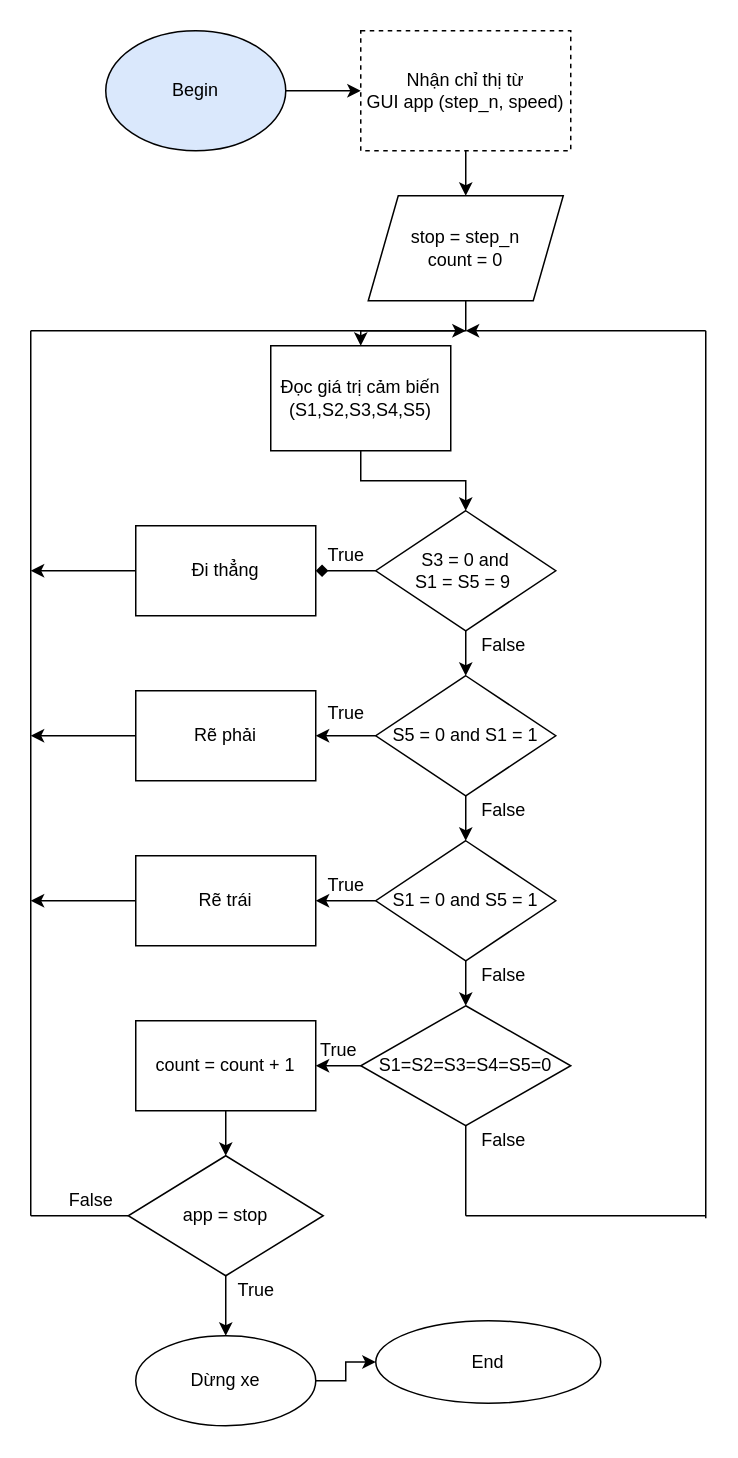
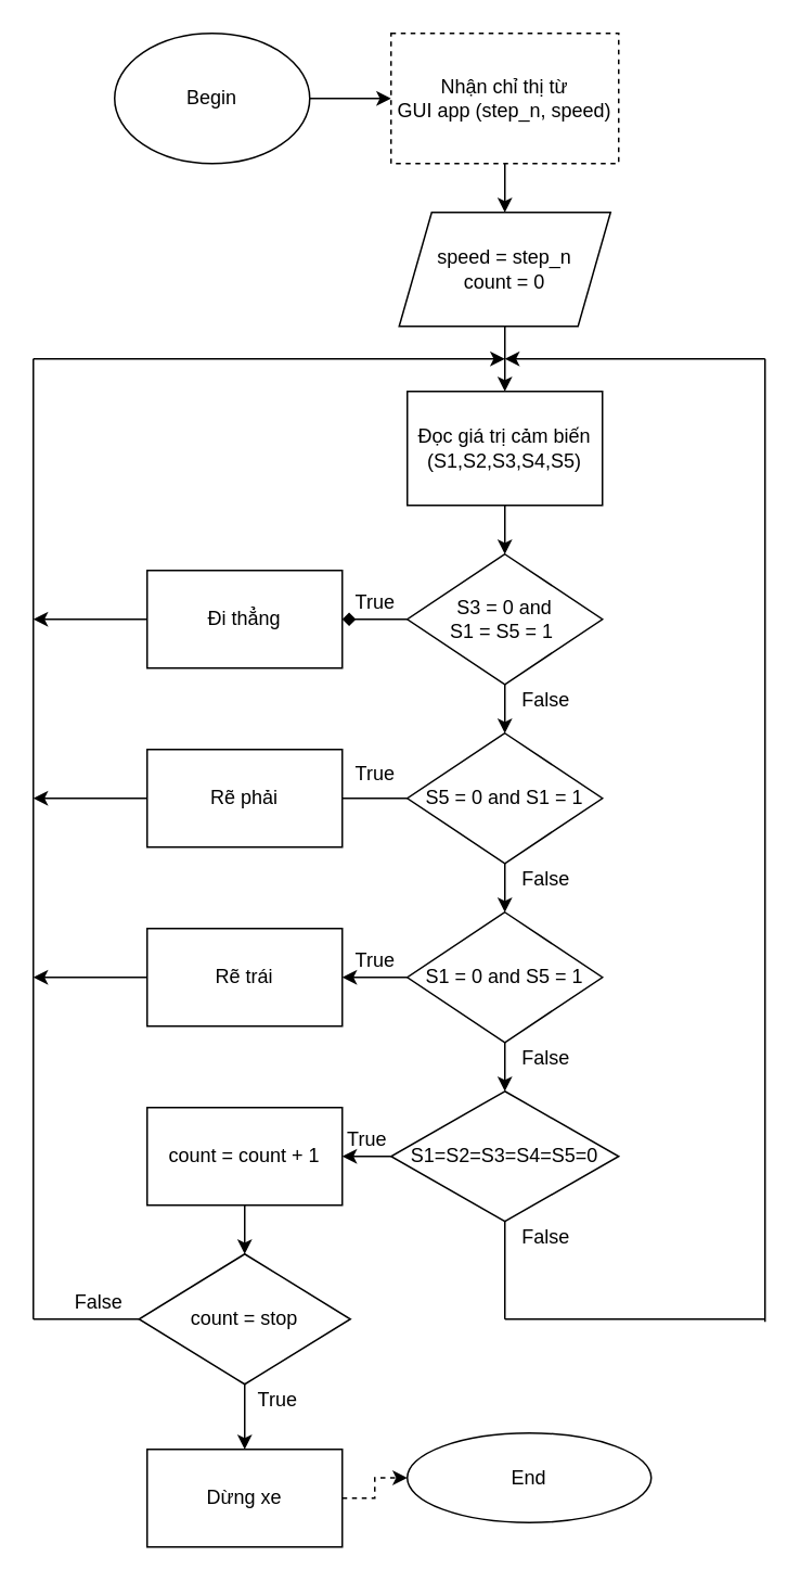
  <mxCell id="0" />
  <mxCell id="1" parent="0" />
  <mxCell id="2" value="" style="edgeStyle=orthogonalEdgeStyle;rounded=0;orthogonalLoop=1;jettySize=auto;html=1;" parent="1" source="3" target="7" edge="1"><mxGeometry relative="1" as="geometry" /></mxCell>
- <mxCell id="3" value="Begin" style="ellipse;whiteSpace=wrap;html=1;fillColor=#dae8fc;" parent="1" vertex="1"><mxGeometry x="70" y="20" width="120" height="80" as="geometry" /></mxCell>
+ <mxCell id="3" value="Begin" style="ellipse;whiteSpace=wrap;html=1;" parent="1" vertex="1"><mxGeometry x="70" y="20" width="120" height="80" as="geometry" /></mxCell>
  <mxCell id="4" value="" style="edgeStyle=orthogonalEdgeStyle;rounded=0;orthogonalLoop=1;jettySize=auto;html=1;" parent="1" source="5" target="13" edge="1"><mxGeometry relative="1" as="geometry" /></mxCell>
- <mxCell id="5" value="stop = step_n&lt;br&gt;count = 0" style="shape=parallelogram;perimeter=parallelogramPerimeter;whiteSpace=wrap;html=1;fixedSize=1;" parent="1" vertex="1"><mxGeometry x="245" y="130" width="130" height="70" as="geometry" /></mxCell>
+ <mxCell id="5" value="speed = step_n&lt;br&gt;count = 0" style="shape=parallelogram;perimeter=parallelogramPerimeter;whiteSpace=wrap;html=1;fixedSize=1;" parent="1" vertex="1"><mxGeometry x="245" y="130" width="130" height="70" as="geometry" /></mxCell>
  <mxCell id="6" value="" style="edgeStyle=orthogonalEdgeStyle;rounded=0;orthogonalLoop=1;jettySize=auto;html=1;" parent="1" source="7" target="5" edge="1"><mxGeometry relative="1" as="geometry" /></mxCell>
  <mxCell id="7" value="&lt;span&gt;Nhận chỉ thị từ&lt;/span&gt;&lt;br&gt;&lt;span&gt;GUI app (step_n, speed)&lt;/span&gt;" style="rounded=0;whiteSpace=wrap;html=1;dashed=1;" parent="1" vertex="1"><mxGeometry x="240" y="20" width="140" height="80" as="geometry" /></mxCell>
  <mxCell id="8" value="" style="edgeStyle=orthogonalEdgeStyle;rounded=0;orthogonalLoop=1;jettySize=auto;html=1;endArrow=diamond;" parent="1" source="10" target="11" edge="1"><mxGeometry relative="1" as="geometry" /></mxCell>
  <mxCell id="9" value="" style="edgeStyle=orthogonalEdgeStyle;rounded=0;orthogonalLoop=1;jettySize=auto;html=1;" parent="1" source="10" target="16" edge="1"><mxGeometry relative="1" as="geometry" /></mxCell>
- <mxCell id="10" value="S3 = 0 and&lt;br&gt;S1 = S5 = 9&amp;nbsp;" style="rhombus;whiteSpace=wrap;html=1;" parent="1" vertex="1"><mxGeometry x="250" y="340" width="120" height="80" as="geometry" /></mxCell>
+ <mxCell id="10" value="S3 = 0 and&lt;br&gt;S1 = S5 = 1&amp;nbsp;" style="rhombus;whiteSpace=wrap;html=1;" parent="1" vertex="1"><mxGeometry x="250" y="340" width="120" height="80" as="geometry" /></mxCell>
  <mxCell id="11" value="Đi thẳng" style="rounded=0;whiteSpace=wrap;html=1;" parent="1" vertex="1"><mxGeometry x="90" y="350" width="120" height="60" as="geometry" /></mxCell>
  <mxCell id="12" value="" style="edgeStyle=orthogonalEdgeStyle;rounded=0;orthogonalLoop=1;jettySize=auto;html=1;" parent="1" source="13" target="10" edge="1"><mxGeometry relative="1" as="geometry" /></mxCell>
- <mxCell id="13" value="&lt;span&gt;Đọc giá trị cảm biến&lt;/span&gt;&lt;br&gt;&lt;span&gt;(S1,S2,S3,S4,S5)&lt;/span&gt;" style="rounded=0;whiteSpace=wrap;html=1;" parent="1" vertex="1"><mxGeometry x="180" y="230" width="120" height="70" as="geometry" /></mxCell>
- <mxCell id="14" value="" style="edgeStyle=orthogonalEdgeStyle;rounded=0;orthogonalLoop=1;jettySize=auto;html=1;" parent="1" source="16" target="17" edge="1"><mxGeometry relative="1" as="geometry" /></mxCell>
+ <mxCell id="13" value="&lt;span&gt;Đọc giá trị cảm biến&lt;/span&gt;&lt;br&gt;&lt;span&gt;(S1,S2,S3,S4,S5)&lt;/span&gt;" style="rounded=0;whiteSpace=wrap;html=1;" parent="1" vertex="1"><mxGeometry x="250" y="240" width="120" height="70" as="geometry" /></mxCell>
+ <mxCell id="14" value="" style="edgeStyle=orthogonalEdgeStyle;rounded=0;orthogonalLoop=1;jettySize=auto;html=1;endArrow=none;" parent="1" source="16" target="17" edge="1"><mxGeometry relative="1" as="geometry" /></mxCell>
  <mxCell id="15" value="" style="edgeStyle=orthogonalEdgeStyle;rounded=0;orthogonalLoop=1;jettySize=auto;html=1;" parent="1" source="16" target="20" edge="1"><mxGeometry relative="1" as="geometry" /></mxCell>
  <mxCell id="16" value="S5 = 0 and S1 = 1" style="rhombus;whiteSpace=wrap;html=1;" parent="1" vertex="1"><mxGeometry x="250" y="450" width="120" height="80" as="geometry" /></mxCell>
  <mxCell id="17" value="Rẽ phải" style="rounded=0;whiteSpace=wrap;html=1;" parent="1" vertex="1"><mxGeometry x="90" y="460" width="120" height="60" as="geometry" /></mxCell>
  <mxCell id="18" value="" style="edgeStyle=orthogonalEdgeStyle;rounded=0;orthogonalLoop=1;jettySize=auto;html=1;" parent="1" source="20" target="21" edge="1"><mxGeometry relative="1" as="geometry" /></mxCell>
  <mxCell id="19" value="" style="edgeStyle=orthogonalEdgeStyle;rounded=0;orthogonalLoop=1;jettySize=auto;html=1;" parent="1" source="20" target="23" edge="1"><mxGeometry relative="1" as="geometry" /></mxCell>
  <mxCell id="20" value="S1 = 0 and S5 = 1" style="rhombus;whiteSpace=wrap;html=1;" parent="1" vertex="1"><mxGeometry x="250" y="560" width="120" height="80" as="geometry" /></mxCell>
  <mxCell id="21" value="Rẽ trái" style="rounded=0;whiteSpace=wrap;html=1;" parent="1" vertex="1"><mxGeometry x="90" y="570" width="120" height="60" as="geometry" /></mxCell>
  <mxCell id="22" value="" style="edgeStyle=orthogonalEdgeStyle;rounded=0;orthogonalLoop=1;jettySize=auto;html=1;" parent="1" source="23" target="29" edge="1"><mxGeometry relative="1" as="geometry" /></mxCell>
  <mxCell id="23" value="S1=S2=S3=S4=S5=0" style="rhombus;whiteSpace=wrap;html=1;" parent="1" vertex="1"><mxGeometry x="240" y="670" width="140" height="80" as="geometry" /></mxCell>
- <mxCell id="24" value="app = stop" style="rhombus;whiteSpace=wrap;html=1;" parent="1" vertex="1"><mxGeometry x="85" y="770" width="130" height="80" as="geometry" /></mxCell>
- <mxCell id="25" value="" style="edgeStyle=orthogonalEdgeStyle;rounded=0;orthogonalLoop=1;jettySize=auto;html=1;" parent="1" source="26" target="27" edge="1"><mxGeometry relative="1" as="geometry" /></mxCell>
- <mxCell id="26" value="Dừng xe" style="ellipse;whiteSpace=wrap;html=1;" parent="1" vertex="1"><mxGeometry x="90" y="890" width="120" height="60" as="geometry" /></mxCell>
+ <mxCell id="24" value="count = stop" style="rhombus;whiteSpace=wrap;html=1;" parent="1" vertex="1"><mxGeometry x="85" y="770" width="130" height="80" as="geometry" /></mxCell>
+ <mxCell id="25" value="" style="edgeStyle=orthogonalEdgeStyle;rounded=0;orthogonalLoop=1;jettySize=auto;html=1;dashed=1;" parent="1" source="26" target="27" edge="1"><mxGeometry relative="1" as="geometry" /></mxCell>
+ <mxCell id="26" value="Dừng xe" style="rounded=0;whiteSpace=wrap;html=1;" parent="1" vertex="1"><mxGeometry x="90" y="890" width="120" height="60" as="geometry" /></mxCell>
  <mxCell id="27" value="End&lt;br&gt;" style="ellipse;whiteSpace=wrap;html=1;" parent="1" vertex="1"><mxGeometry x="250" y="880" width="150" height="55" as="geometry" /></mxCell>
  <mxCell id="28" value="" style="edgeStyle=orthogonalEdgeStyle;rounded=0;orthogonalLoop=1;jettySize=auto;html=1;" parent="1" source="29" target="24" edge="1"><mxGeometry relative="1" as="geometry" /></mxCell>
  <mxCell id="29" value="count = count + 1" style="rounded=0;whiteSpace=wrap;html=1;" parent="1" vertex="1"><mxGeometry x="90" y="680" width="120" height="60" as="geometry" /></mxCell>
  <mxCell id="30" value="" style="endArrow=none;html=1;exitX=0;exitY=0.5;exitDx=0;exitDy=0;" parent="1" source="24" edge="1"><mxGeometry width="50" height="50" relative="1" as="geometry"><mxPoint x="190" y="670" as="sourcePoint" /><mxPoint x="20" y="810" as="targetPoint" /></mxGeometry></mxCell>
  <mxCell id="31" value="" style="endArrow=none;html=1;entryX=0.5;entryY=1;entryDx=0;entryDy=0;" parent="1" target="23" edge="1"><mxGeometry width="50" height="50" relative="1" as="geometry"><mxPoint x="310" y="810" as="sourcePoint" /><mxPoint x="240" y="630" as="targetPoint" /></mxGeometry></mxCell>
  <mxCell id="32" value="" style="endArrow=none;html=1;" parent="1" edge="1"><mxGeometry width="50" height="50" relative="1" as="geometry"><mxPoint x="310" y="810" as="sourcePoint" /><mxPoint x="470" y="810" as="targetPoint" /></mxGeometry></mxCell>
  <mxCell id="33" value="" style="endArrow=classic;html=1;" parent="1" edge="1"><mxGeometry width="50" height="50" relative="1" as="geometry"><mxPoint x="20" y="220" as="sourcePoint" /><mxPoint x="310" y="220" as="targetPoint" /></mxGeometry></mxCell>
  <mxCell id="34" value="" style="endArrow=none;html=1;" parent="1" edge="1"><mxGeometry width="50" height="50" relative="1" as="geometry"><mxPoint x="20" y="810" as="sourcePoint" /><mxPoint x="20" y="220" as="targetPoint" /></mxGeometry></mxCell>
  <mxCell id="35" value="" style="endArrow=classic;html=1;exitX=0;exitY=0.5;exitDx=0;exitDy=0;" parent="1" source="11" edge="1"><mxGeometry width="50" height="50" relative="1" as="geometry"><mxPoint x="190" y="480" as="sourcePoint" /><mxPoint x="20" y="380" as="targetPoint" /></mxGeometry></mxCell>
  <mxCell id="36" value="" style="endArrow=classic;html=1;exitX=0;exitY=0.5;exitDx=0;exitDy=0;" parent="1" source="17" edge="1"><mxGeometry width="50" height="50" relative="1" as="geometry"><mxPoint x="190" y="540" as="sourcePoint" /><mxPoint x="20" y="490" as="targetPoint" /></mxGeometry></mxCell>
  <mxCell id="37" value="" style="endArrow=classic;html=1;exitX=0;exitY=0.5;exitDx=0;exitDy=0;" parent="1" source="21" edge="1"><mxGeometry width="50" height="50" relative="1" as="geometry"><mxPoint x="190" y="600" as="sourcePoint" /><mxPoint x="20" y="600" as="targetPoint" /></mxGeometry></mxCell>
  <mxCell id="38" value="" style="endArrow=none;html=1;" parent="1" edge="1"><mxGeometry width="50" height="50" relative="1" as="geometry"><mxPoint x="470" y="811.6" as="sourcePoint" /><mxPoint x="470" y="220" as="targetPoint" /></mxGeometry></mxCell>
  <mxCell id="39" value="" style="endArrow=classic;html=1;" parent="1" edge="1"><mxGeometry width="50" height="50" relative="1" as="geometry"><mxPoint x="470" y="220" as="sourcePoint" /><mxPoint x="310" y="220" as="targetPoint" /></mxGeometry></mxCell>
  <mxCell id="40" value="True" style="text;html=1;align=center;verticalAlign=middle;resizable=0;points=[];autosize=1;strokeColor=none;" parent="1" vertex="1"><mxGeometry x="210" y="360" width="40" height="20" as="geometry" /></mxCell>
  <mxCell id="41" value="True" style="text;html=1;align=center;verticalAlign=middle;resizable=0;points=[];autosize=1;strokeColor=none;" parent="1" vertex="1"><mxGeometry x="210" y="464.5" width="40" height="20" as="geometry" /></mxCell>
  <mxCell id="42" value="True" style="text;html=1;align=center;verticalAlign=middle;resizable=0;points=[];autosize=1;strokeColor=none;" parent="1" vertex="1"><mxGeometry x="210" y="580" width="40" height="20" as="geometry" /></mxCell>
  <mxCell id="43" value="True" style="text;html=1;align=center;verticalAlign=middle;resizable=0;points=[];autosize=1;strokeColor=none;" parent="1" vertex="1"><mxGeometry x="205" y="690" width="40" height="20" as="geometry" /></mxCell>
  <mxCell id="44" value="False" style="text;html=1;align=center;verticalAlign=middle;resizable=0;points=[];autosize=1;strokeColor=none;" parent="1" vertex="1"><mxGeometry x="310" y="420" width="50" height="20" as="geometry" /></mxCell>
  <mxCell id="45" value="False" style="text;html=1;align=center;verticalAlign=middle;resizable=0;points=[];autosize=1;strokeColor=none;" parent="1" vertex="1"><mxGeometry x="310" y="530" width="50" height="20" as="geometry" /></mxCell>
  <mxCell id="46" value="False" style="text;html=1;align=center;verticalAlign=middle;resizable=0;points=[];autosize=1;strokeColor=none;" parent="1" vertex="1"><mxGeometry x="310" y="640" width="50" height="20" as="geometry" /></mxCell>
  <mxCell id="47" value="False" style="text;html=1;align=center;verticalAlign=middle;resizable=0;points=[];autosize=1;strokeColor=none;" parent="1" vertex="1"><mxGeometry x="310" y="750" width="50" height="20" as="geometry" /></mxCell>
  <mxCell id="48" value="False" style="text;html=1;align=center;verticalAlign=middle;resizable=0;points=[];autosize=1;strokeColor=none;" parent="1" vertex="1"><mxGeometry x="35" y="790" width="50" height="20" as="geometry" /></mxCell>
  <mxCell id="49" value="True" style="text;html=1;align=center;verticalAlign=middle;resizable=0;points=[];autosize=1;strokeColor=none;" parent="1" vertex="1"><mxGeometry x="150" y="850" width="40" height="20" as="geometry" /></mxCell>
  <mxCell id="50" value="" style="endArrow=classic;html=1;exitX=0.5;exitY=1;exitDx=0;exitDy=0;entryX=0.5;entryY=0;entryDx=0;entryDy=0;" parent="1" source="24" target="26" edge="1"><mxGeometry width="50" height="50" relative="1" as="geometry"><mxPoint x="230" y="830" as="sourcePoint" /><mxPoint x="280" y="780" as="targetPoint" /></mxGeometry></mxCell>
